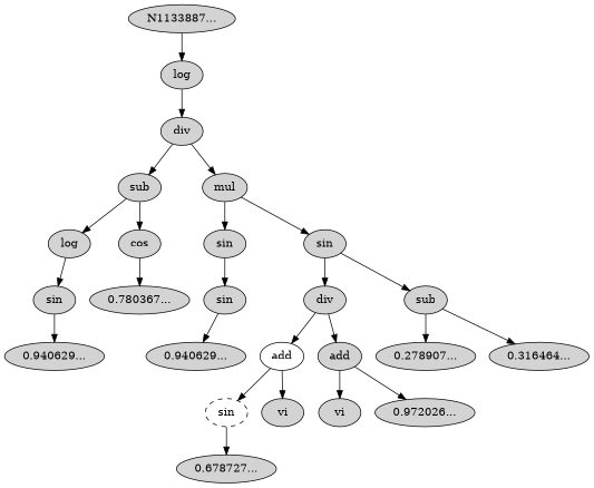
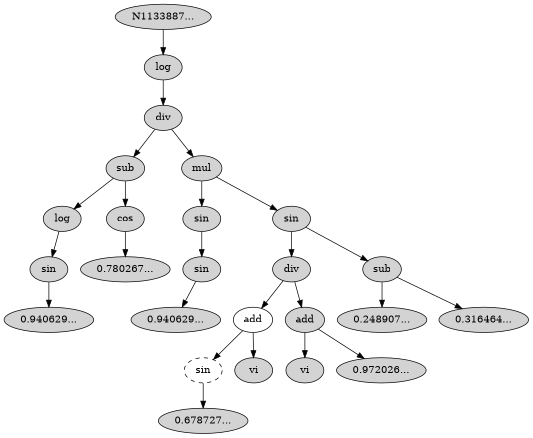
  digraph {
    node [style=filled]
    n1 [label="N1133887..."]
    n2 [label=log]
    n3 [label=div]
    n4 [label=sub]
    n5 [label=mul]
    n6 [label=log]
    n7 [label=cos]
    n8 [label=sin]
    n9 [label=sin]
    n10 [label=sin]
-   n11 [label="0.780367..."]
+   n11 [label="0.780267..."]
    n12 [label="0.940629..."]
    n13 [label=sin]
    n14 [label=div]
    n15 [label=sub]
    n16 [label="0.940629..."]
    n17 [label=add style=solid]
    n18 [label=add]
-   n19 [label="0.278907..."]
+   n19 [label="0.248907..."]
    n20 [label="0.316464..."]
    n21 [label=sin style=dashed]
    n22 [label=vi]
    n23 [label=vi]
    n24 [label="0.972026..."]
    n25 [label="0.678727..."]
    n1 -> n2
    n2 -> n3
    n3 -> n4
    n3 -> n5
    n4 -> n6
    n4 -> n7
    n5 -> n8
    n5 -> n9
    n6 -> n10
    n7 -> n11
    n8 -> n13
    n9 -> n14
    n9 -> n15
    n10 -> n12
    n13 -> n16
    n14 -> n17
    n14 -> n18
    n15 -> n19
    n15 -> n20
    n17 -> n21
    n17 -> n22
    n18 -> n23
    n18 -> n24
    n21 -> n25
  }
